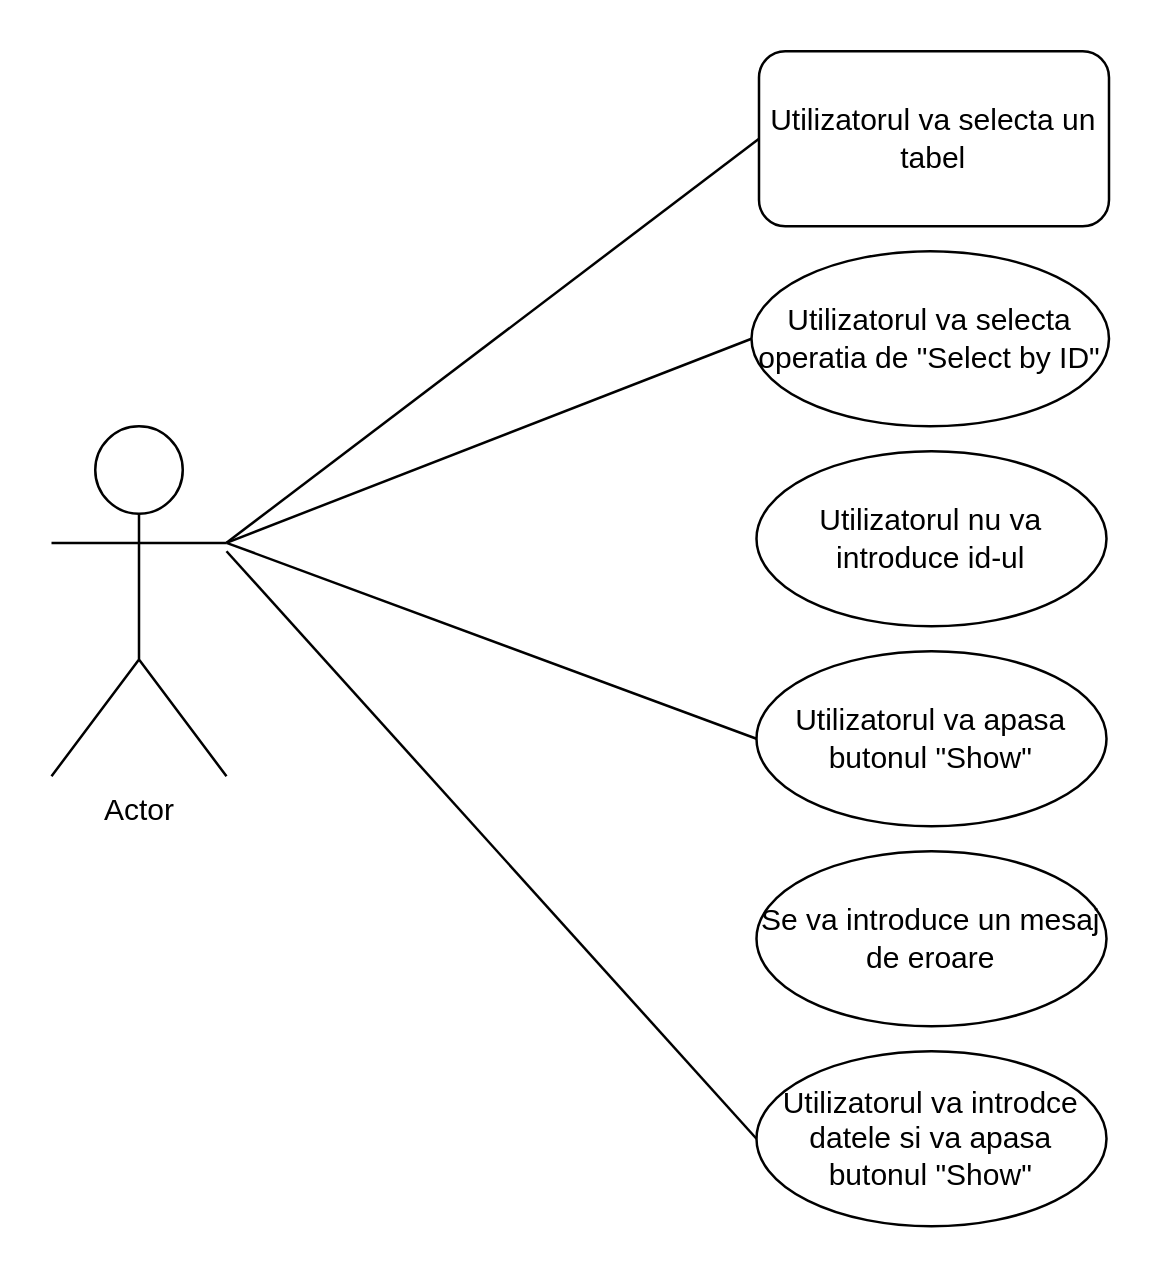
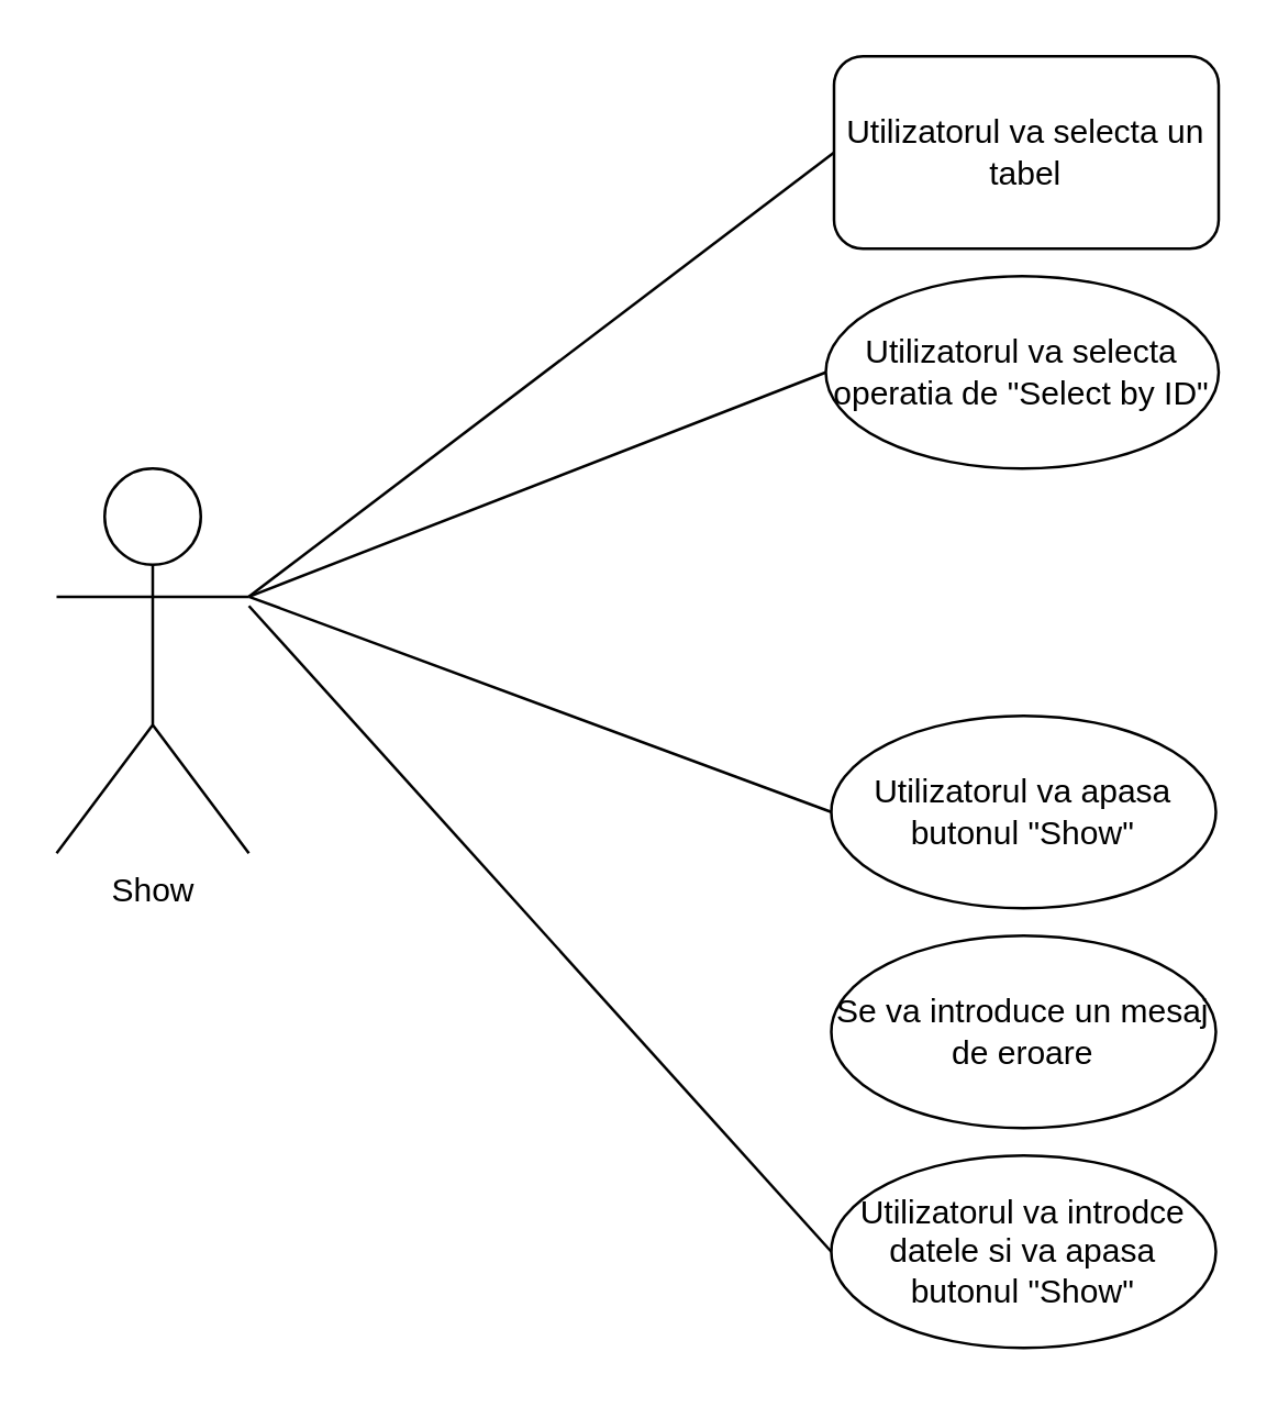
  <mxCell id="0" />
  <mxCell id="1" parent="0" />
- <mxCell id="2" value="Actor" style="shape=umlActor;verticalLabelPosition=bottom;labelBackgroundColor=#ffffff;verticalAlign=top;html=1;" vertex="1" parent="1"><mxGeometry x="20" y="170" width="70" height="140" as="geometry" /></mxCell>
+ <mxCell id="2" value="Show" style="shape=umlActor;verticalLabelPosition=bottom;labelBackgroundColor=#ffffff;verticalAlign=top;html=1;" vertex="1" parent="1"><mxGeometry x="20" y="170" width="70" height="140" as="geometry" /></mxCell>
  <mxCell id="3" value="Utilizatorul va selecta un tabel" style="whiteSpace=wrap;html=1;rounded=1;" vertex="1" parent="1"><mxGeometry x="303" y="20" width="140" height="70" as="geometry" /></mxCell>
  <mxCell id="4" value="Utilizatorul va selecta operatia de &quot;Select by ID&quot;" style="ellipse;whiteSpace=wrap;html=1;" vertex="1" parent="1"><mxGeometry x="300" y="100" width="143" height="70" as="geometry" /></mxCell>
- <mxCell id="5" value="Utilizatorul nu va introduce id-ul" style="ellipse;whiteSpace=wrap;html=1;" vertex="1" parent="1"><mxGeometry x="302" y="180" width="140" height="70" as="geometry" /></mxCell>
  <mxCell id="6" value="Utilizatorul va apasa butonul &quot;Show&quot;" style="ellipse;whiteSpace=wrap;html=1;" vertex="1" parent="1"><mxGeometry x="302" y="260" width="140" height="70" as="geometry" /></mxCell>
  <mxCell id="7" value="Se va introduce un mesaj de eroare" style="ellipse;whiteSpace=wrap;html=1;" vertex="1" parent="1"><mxGeometry x="302" y="340" width="140" height="70" as="geometry" /></mxCell>
  <mxCell id="8" value="Utilizatorul va introdce datele si va apasa butonul &quot;Show&quot;" style="ellipse;whiteSpace=wrap;html=1;" vertex="1" parent="1"><mxGeometry x="302" y="420" width="140" height="70" as="geometry" /></mxCell>
  <mxCell id="9" value="" style="endArrow=none;html=1;exitX=1;exitY=0.333;exitDx=0;exitDy=0;exitPerimeter=0;entryX=0;entryY=0.5;entryDx=0;entryDy=0;" edge="1" parent="1" source="2" target="3"><mxGeometry width="50" height="50" relative="1" as="geometry"><mxPoint x="140" y="250" as="sourcePoint" /><mxPoint x="190" y="200" as="targetPoint" /></mxGeometry></mxCell>
  <mxCell id="10" value="" style="endArrow=none;html=1;exitX=1;exitY=0.333;exitDx=0;exitDy=0;exitPerimeter=0;entryX=0;entryY=0.5;entryDx=0;entryDy=0;" edge="1" parent="1" source="2" target="4"><mxGeometry width="50" height="50" relative="1" as="geometry"><mxPoint x="160" y="310" as="sourcePoint" /><mxPoint x="210" y="260" as="targetPoint" /></mxGeometry></mxCell>
  <mxCell id="11" value="" style="endArrow=none;html=1;exitX=1;exitY=0.333;exitDx=0;exitDy=0;exitPerimeter=0;entryX=0;entryY=0.5;entryDx=0;entryDy=0;" edge="1" parent="1" source="2" target="6"><mxGeometry width="50" height="50" relative="1" as="geometry"><mxPoint x="150" y="285" as="sourcePoint" /><mxPoint x="200" y="235" as="targetPoint" /></mxGeometry></mxCell>
  <mxCell id="12" value="" style="endArrow=none;html=1;entryX=0;entryY=0.5;entryDx=0;entryDy=0;" edge="1" parent="1" target="8"><mxGeometry width="50" height="50" relative="1" as="geometry"><mxPoint x="90" y="220" as="sourcePoint" /><mxPoint x="230" y="315" as="targetPoint" /></mxGeometry></mxCell>
